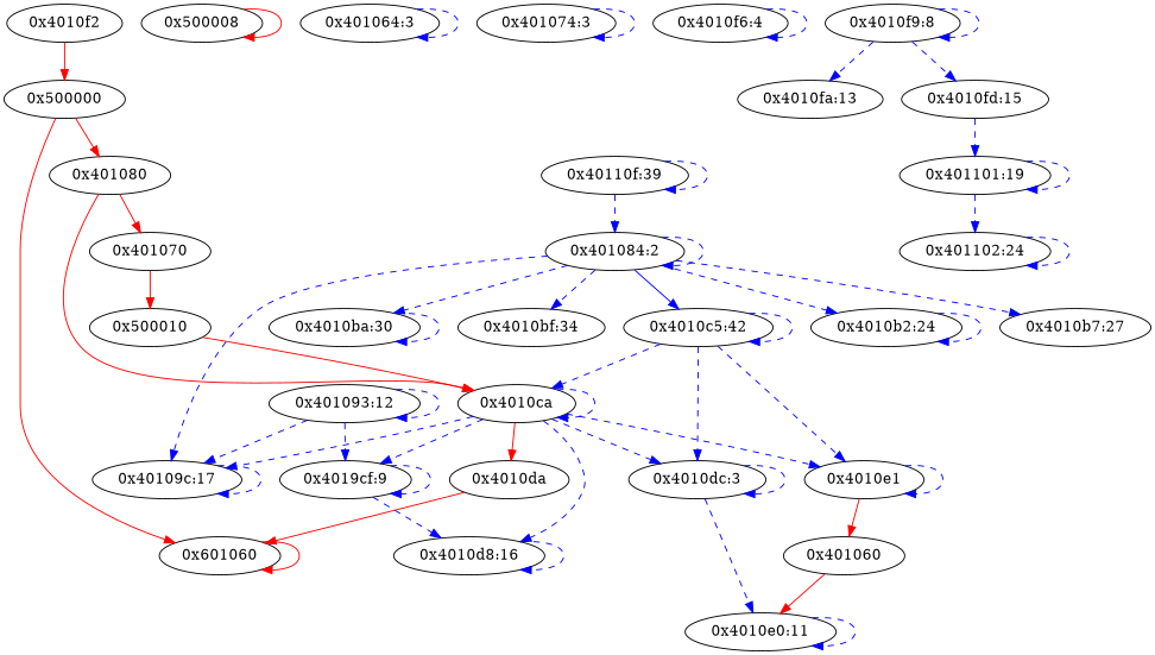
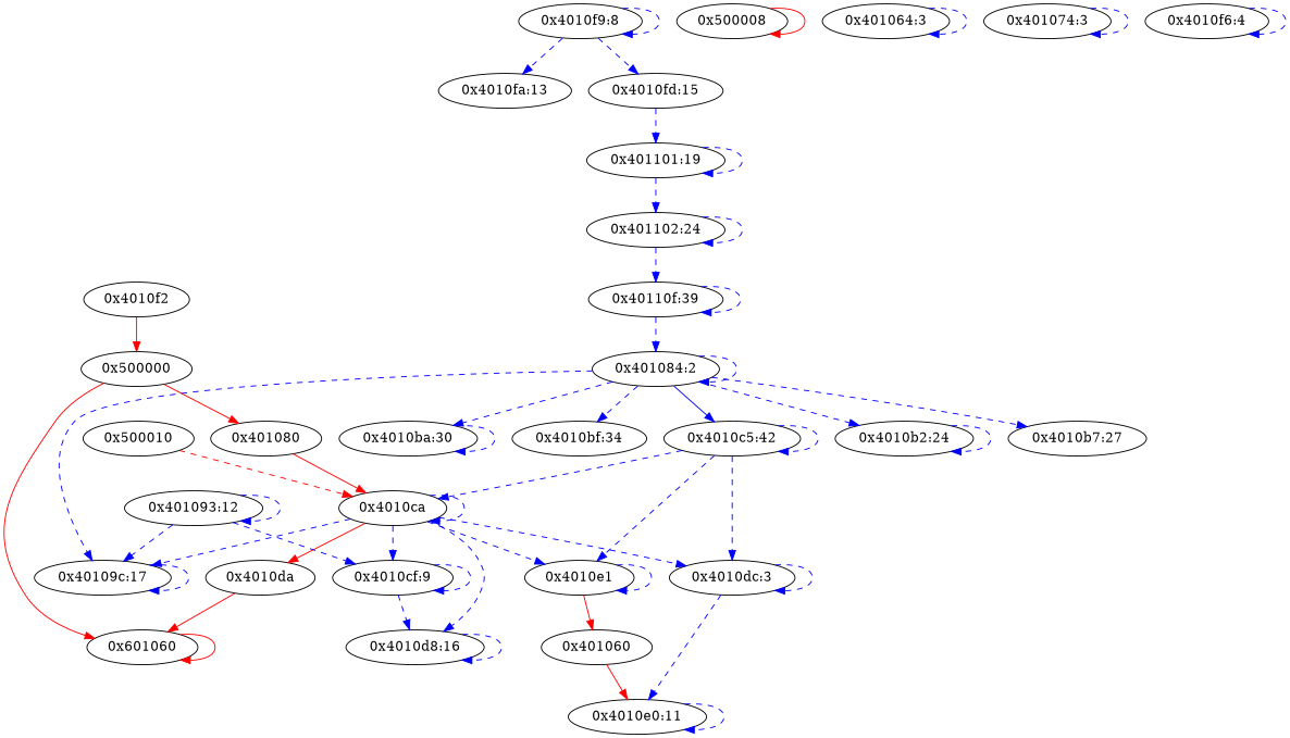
  digraph {
    fontname="DejaVu Serif"
    node [fontname="DejaVu Serif"]
    edge [color=blue fontname="DejaVu Serif" style=dashed type=data]
    n1 [label="0x4010f2"]
    n2 [label="0x500000"]
    n3 [label="0x401080"]
    n4 [label="0x601060"]
-   n5 [label="0x401070"]
    n6 [label="0x4010ca"]
    n7 [label="0x500010"]
    n8 [label="0x4010da"]
    n9 [label="0x4010e1"]
    n10 [label="0x4010dc:3"]
-   n11 [label="0x4019cf:9"]
+   n11 [label="0x4010cf:9"]
    n12 [label="0x4010d8:16"]
    n13 [label="0x40109c:17"]
    n14 [label="0x401060"]
    n15 [label="0x4010e0:11"]
    n16 [label="0x500008"]
    n17 [label="0x401064:3"]
    n18 [label="0x401074:3"]
    n19 [label="0x401084:2"]
    n20 [label="0x4010b2:24"]
    n21 [label="0x4010b7:27"]
    n22 [label="0x4010ba:30"]
    n23 [label="0x4010bf:34"]
    n24 [label="0x4010c5:42"]
    n25 [label="0x401093:12"]
    n26 [label="0x4010f6:4"]
    n27 [label="0x4010f9:8"]
    n28 [label="0x4010fa:13"]
    n29 [label="0x4010fd:15"]
    n30 [label="0x401101:19"]
    n31 [label="0x401102:24"]
    n32 [label="0x40110f:39"]
    n1 -> n2 [color=red style=solid type=control]
    n2 -> n3 [color=red style=solid type=control]
    n2 -> n4 [color=red style=solid type=control]
-   n3 -> n5 [color=red style=solid type=control]
    n3 -> n6 [color=red style=solid type=control]
    n4 -> n4 [color=red style=solid type=control]
-   n5 -> n7 [color=red style=solid type=control]
    n6 -> n6
    n6 -> n8 [color=red style=solid type=control]
    n6 -> n9
    n6 -> n10
    n6 -> n11
    n6 -> n12
    n6 -> n13
-   n7 -> n6 [color=red style=solid type=control]
+   n7 -> n6 [color=red type=control]
    n8 -> n4 [color=red style=solid type=control]
    n9 -> n9
    n9 -> n14 [color=red style=solid type=control]
    n10 -> n10
    n10 -> n15
    n11 -> n11
    n11 -> n12
    n12 -> n12
    n13 -> n13
    n14 -> n15 [color=red style=solid type=control]
    n15 -> n15
    n16 -> n16 [color=red style=solid type=control]
    n17 -> n17
    n18 -> n18
    n19 -> n13
    n19 -> n19
    n19 -> n20
    n19 -> n21
    n19 -> n22
    n19 -> n23
    n19 -> n24 [style=solid]
    n20 -> n20
    n22 -> n22
    n24 -> n6
    n24 -> n9
    n24 -> n10
    n24 -> n24
    n25 -> n11
    n25 -> n13
    n25 -> n25
    n26 -> n26
    n27 -> n27
    n27 -> n28
    n27 -> n29
    n29 -> n30
    n30 -> n30
    n30 -> n31
    n31 -> n31
+   n31 -> n32
    n32 -> n19
    n32 -> n32
  }
